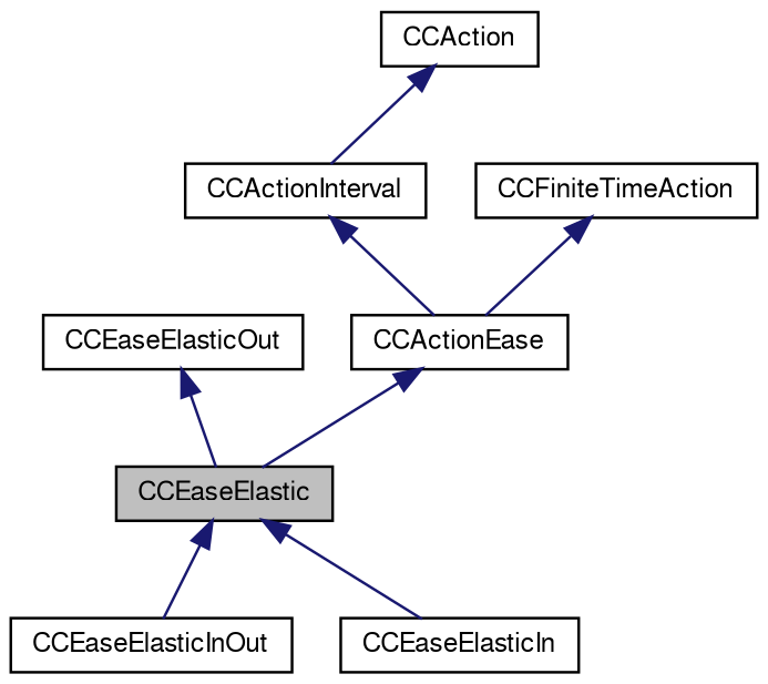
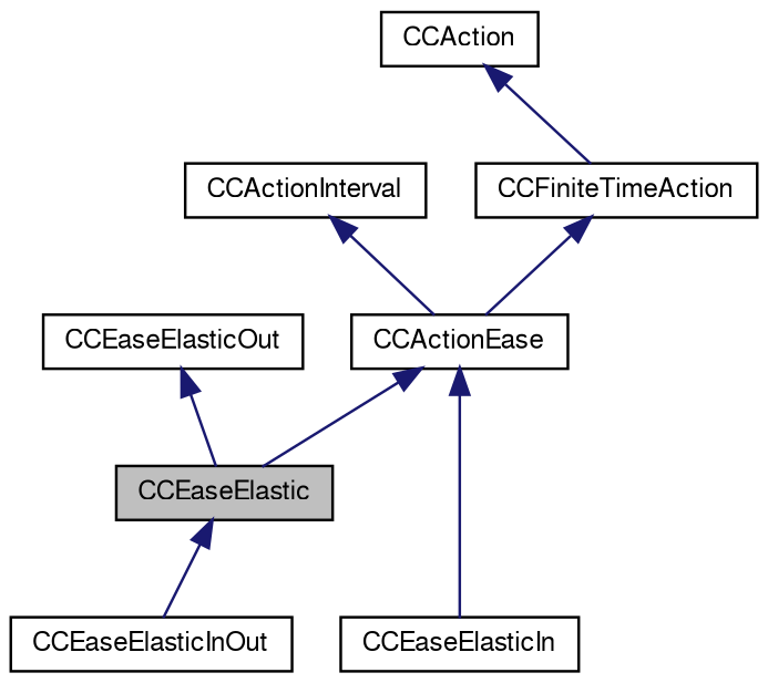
  digraph {
    node [color=black fontname=FreeSans fontsize=10 shape=record]
    edge [color=midnightblue dir=back fontname=FreeSans fontsize=10 labelfontname=FreeSans labelfontsize=10 style=solid]
    n1 [fillcolor=grey75 fontcolor=black height=0.2 label=CCEaseElastic style=filled width=0.4]
    n2 [height=0.2 label=CCEaseElasticIn width=0.4]
    n3 [height=0.2 label=CCEaseElasticInOut width=0.4]
    n4 [height=0.2 label=CCEaseElasticOut width=0.4]
    n5 [height=0.2 label=CCActionEase width=0.4]
    n6 [height=0.2 label=CCActionInterval width=0.4]
    n7 [height=0.2 label=CCFiniteTimeAction width=0.4]
    n8 [height=0.2 label=CCAction width=0.4]
-   n1 -> n2
+   n5 -> n2
    n1 -> n3
    n4 -> n1
    n5 -> n1
    n6 -> n5
    n7 -> n5
-   n8 -> n6
+   n8 -> n7
  }
